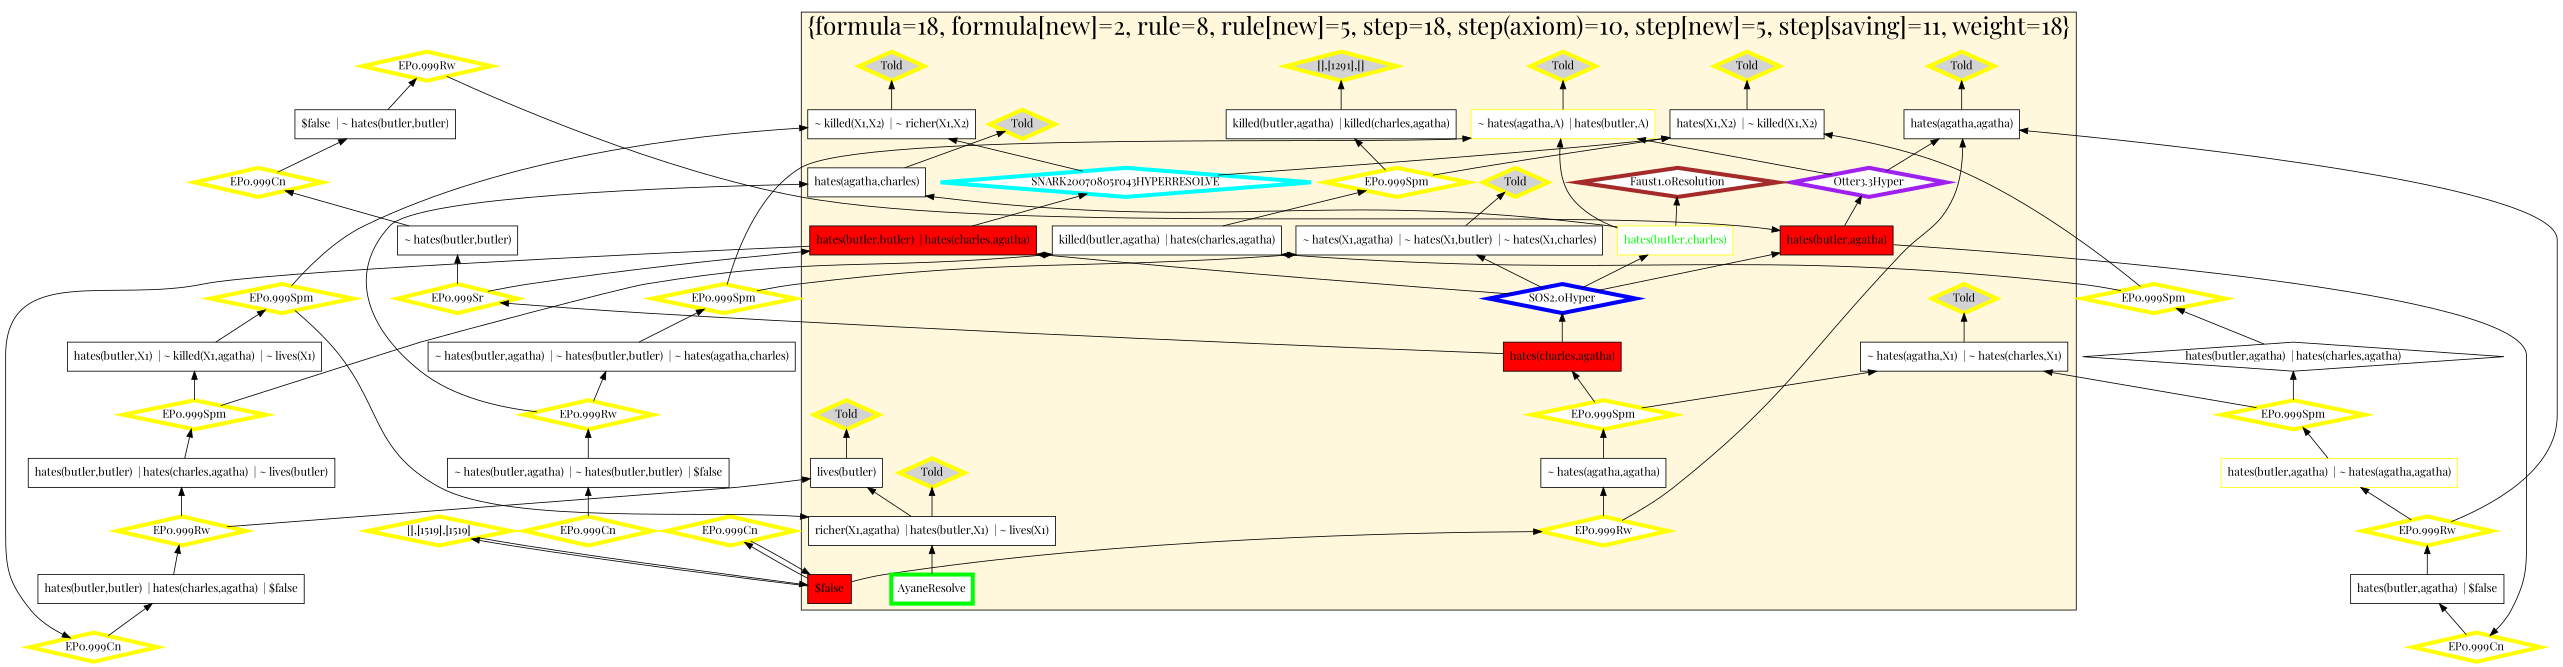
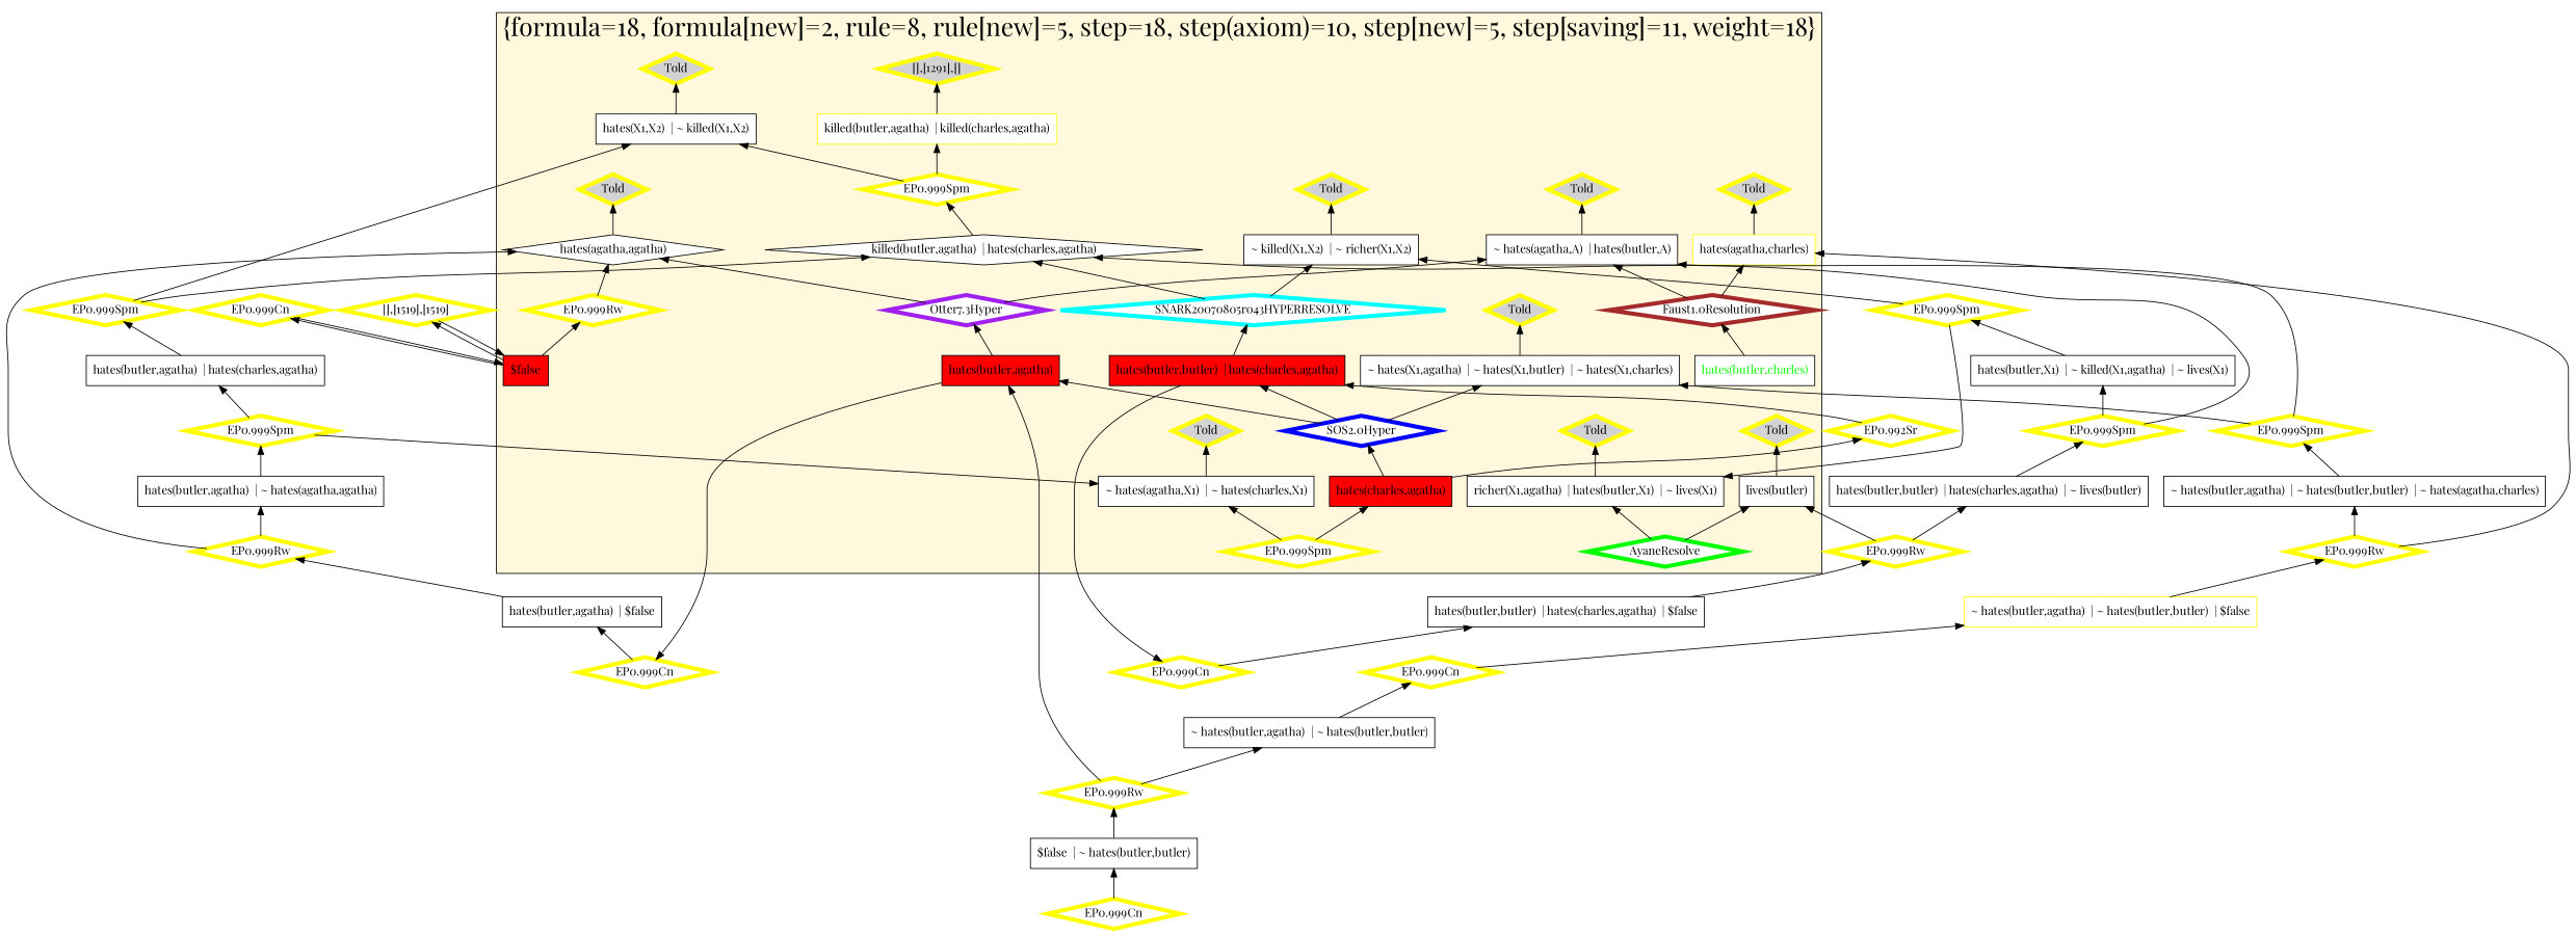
  digraph {
    fontname="Playfair Display"
    rankdir=BT
    node [color=yellow fillcolor=white fontname="Playfair Display" shape=diamond style=filled penwidth=5]
    edge [fontname="Playfair Display"]
    n1 [color=black fillcolor=red label="hates(butler,butler)  | hates(charles,agatha)" shape=box penwidth=""]
    n2 [color=black fillcolor=red label="hates(butler,agatha)" shape=box penwidth=""]
-   n3 [fontcolor=green label="hates(butler,charles)" shape=box penwidth=""]
+   n3 [color=black fontcolor=green label="hates(butler,charles)" shape=box penwidth=""]
    n4 [color=black label="~ killed(X1,X2)  | ~ richer(X1,X2)" shape=box penwidth=""]
    n5 [color=black label="lives(butler)" shape=box penwidth=""]
-   n6 [color=black label="killed(butler,agatha)  | hates(charles,agatha)" shape=box penwidth=""]
-   n7 [label="~ hates(agatha,A)  | hates(butler,A)" shape=box penwidth=""]
+   n6 [color=black label="killed(butler,agatha)  | hates(charles,agatha)" penwidth=""]
+   n7 [color=black label="~ hates(agatha,A)  | hates(butler,A)" shape=box penwidth=""]
    n8 [color=black label="hates(X1,X2)  | ~ killed(X1,X2)" shape=box penwidth=""]
-   n9 [color=black label="killed(butler,agatha)  | killed(charles,agatha)" shape=box penwidth=""]
-   n10 [color=black label="~ hates(agatha,agatha)" shape=box penwidth=""]
+   n9 [label="killed(butler,agatha)  | killed(charles,agatha)" shape=box penwidth=""]
    n11 [color=black label="~ hates(X1,agatha)  | ~ hates(X1,butler)  | ~ hates(X1,charles)" shape=box penwidth=""]
    n12 [color=black label="richer(X1,agatha)  | hates(butler,X1)  | ~ lives(X1)" shape=box penwidth=""]
    n13 [color=black fillcolor=red label="$false" shape=box penwidth=""]
    n14 [color=black fillcolor=red label="hates(charles,agatha)" shape=box penwidth=""]
-   n15 [color=black label="hates(agatha,agatha)" shape=box penwidth=""]
+   n15 [color=black label="hates(agatha,agatha)" penwidth=""]
    n16 [color=black label="~ hates(agatha,X1)  | ~ hates(charles,X1)" shape=box penwidth=""]
-   n17 [color=black label="hates(agatha,charles)" shape=box penwidth=""]
+   n17 [label="hates(agatha,charles)" shape=box penwidth=""]
    n18 [label="EP0.999Spm"]
    n19 [fillcolor=lightgrey label="[],[1291],[]"]
    n20 [fillcolor=lightgrey label=Told]
    n21 [fillcolor=lightgrey label=Told]
    n22 [label="EP0.999Rw"]
    n23 [fillcolor=lightgrey label=Told]
    n24 [fillcolor=lightgrey label=Told]
    n25 [color=blue label="SOS2.0Hyper"]
    n26 [fillcolor=lightgrey label=Told]
    n27 [fillcolor=lightgrey label=Told]
-   n28 [color=green label=AyaneResolve shape=box]
+   n28 [color=green label=AyaneResolve]
    n29 [color=brown label="Faust1.0Resolution"]
    n30 [fillcolor=lightgrey label=Told]
    n31 [fillcolor=lightgrey label=Told]
-   n32 [color=purple label="Otter3.3Hyper"]
+   n32 [color=purple label="Otter7.3Hyper"]
    n33 [label="EP0.999Spm"]
    n34 [fillcolor=lightgrey label=Told]
    n35 [color=cyan label=SNARK20070805r043HYPERRESOLVE]
    n36 [label="EP0.999Cn"]
    n37 [label="EP0.999Cn"]
    n38 [label="[],[1519],[1519]"]
    n39 [label="EP0.999Cn"]
-   n40 [label="EP0.999Sr"]
+   n40 [label="EP0.992Sr"]
    n41 [color=black label="hates(butler,butler)  | hates(charles,agatha)  | $false" shape=box penwidth=""]
-   n42 [color=black label="~ hates(butler,agatha)  | ~ hates(butler,butler)  | $false" shape=box penwidth=""]
+   n42 [label="~ hates(butler,agatha)  | ~ hates(butler,butler)  | $false" shape=box penwidth=""]
    n43 [label="EP0.999Rw"]
    n44 [color=black label="~ hates(butler,agatha)  | ~ hates(butler,butler)  | ~ hates(agatha,charles)" shape=box penwidth=""]
    n45 [label="EP0.999Rw"]
    n46 [color=black label="hates(butler,butler)  | hates(charles,agatha)  | ~ lives(butler)" shape=box penwidth=""]
    n47 [color=black label="hates(butler,agatha)  | $false" shape=box penwidth=""]
-   n48 [color=black label="~ hates(butler,butler)" shape=box penwidth=""]
    n49 [label="EP0.999Cn"]
    n50 [color=black label="$false  | ~ hates(butler,butler)" shape=box penwidth=""]
+   n51 [color=black label="~ hates(butler,agatha)  | ~ hates(butler,butler)" shape=box penwidth=""]
    n52 [label="EP0.999Cn"]
-   n53 [label="hates(butler,agatha)  | ~ hates(agatha,agatha)" shape=box penwidth=""]
+   n53 [color=black label="hates(butler,agatha)  | ~ hates(agatha,agatha)" shape=box penwidth=""]
    n54 [label="EP0.999Spm"]
-   n55 [color=black label="hates(butler,agatha)  | hates(charles,agatha)" penwidth=""]
+   n55 [color=black label="hates(butler,agatha)  | hates(charles,agatha)" shape=box penwidth=""]
    n56 [label="EP0.999Rw"]
    n57 [label="EP0.999Spm"]
    n58 [color=black label="hates(butler,X1)  | ~ killed(X1,agatha)  | ~ lives(X1)" shape=box penwidth=""]
    n59 [label="EP0.999Rw"]
    n60 [label="EP0.999Spm"]
    n61 [label="EP0.999Spm"]
    n62 [label="EP0.999Spm"]
    subgraph cluster_1 {
      fillcolor=cornsilk
      fontsize=30
      label="{formula=18, formula[new]=2, rule=8, rule[new]=5, step=18, step(axiom)=10, step[new]=5, step[saving]=11, weight=18}"
      labelloc=b
      style=filled
      n1
      n2
      n3
      n4
      n5
      n6
      n7
      n8
      n9
-     n10
      n11
      n12
      n13
      n14
      n15
      n16
      n17
      n18
      n19
      n20
      n21
      n22
      n23
      n24
      n25
      n26
      n27
      n28
      n29
      n30
      n31
      n32
      n33
      n34
      n35
    }
    n1 -> n35
    n1 -> n36
    n2 -> n32
    n2 -> n37
    n3 -> n29
    n4 -> n21
    n5 -> n31
    n6 -> n18
    n7 -> n24
    n8 -> n23
    n9 -> n19
-   n10 -> n33
    n11 -> n27
    n12 -> n26
    n13 -> n22
    n13 -> n38
    n13 -> n39
    n14 -> n25
    n14 -> n40
    n15 -> n30
    n16 -> n34
    n17 -> n20
    n18 -> n8
    n18 -> n9
-   n22 -> n10
    n22 -> n15
    n25 -> n1
    n25 -> n2
-   n25 -> n3
    n25 -> n11
-   n12 -> n5
+   n28 -> n5
    n28 -> n12
-   n3 -> n7
-   n3 -> n17
+   n29 -> n7
+   n29 -> n17
    n32 -> n7
    n32 -> n15
    n33 -> n14
    n33 -> n16
    n35 -> n4
-   n35 -> n8
+   n35 -> n6
    n36 -> n41
    n37 -> n47
    n38 -> n13
    n39 -> n13
    n40 -> n1
-   n40 -> n48
    n41 -> n45
    n42 -> n43
    n43 -> n17
    n43 -> n44
    n44 -> n61
    n45 -> n5
    n45 -> n46
    n46 -> n57
    n47 -> n59
-   n48 -> n49
    n49 -> n50
    n50 -> n56
+   n51 -> n52
    n52 -> n42
    n53 -> n54
    n54 -> n16
    n54 -> n55
    n55 -> n60
    n56 -> n2
+   n56 -> n51
    n57 -> n6
    n57 -> n58
    n58 -> n62
    n59 -> n15
    n59 -> n53
    n60 -> n6
    n60 -> n8
    n61 -> n7
    n61 -> n11
    n62 -> n4
    n62 -> n12
  }
